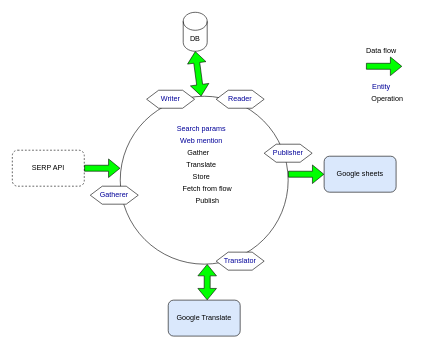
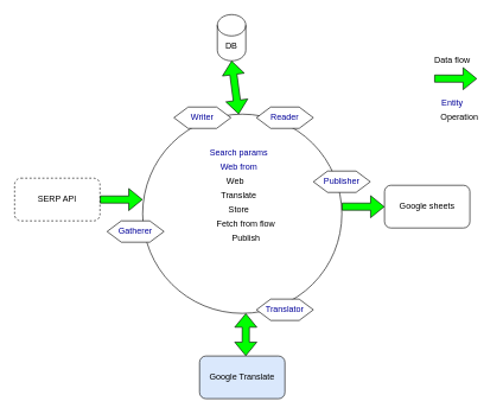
  <mxCell id="0" />
  <mxCell id="1" parent="0" />
  <mxCell id="2" value="" style="ellipse;whiteSpace=wrap;html=1;aspect=fixed;" vertex="1" parent="1"><mxGeometry x="200" y="160" width="280" height="280" as="geometry" /></mxCell>
- <mxCell id="3" value="Google sheets" style="rounded=1;whiteSpace=wrap;html=1;fillColor=#dae8fc;" vertex="1" parent="1"><mxGeometry x="540" y="260" width="120" height="60" as="geometry" /></mxCell>
+ <mxCell id="3" value="Google sheets" style="rounded=1;whiteSpace=wrap;html=1;" vertex="1" parent="1"><mxGeometry x="540" y="260" width="120" height="60" as="geometry" /></mxCell>
  <mxCell id="4" value="SERP API" style="rounded=1;whiteSpace=wrap;html=1;dashed=1;" vertex="1" parent="1"><mxGeometry x="20" y="250" width="120" height="60" as="geometry" /></mxCell>
  <mxCell id="5" value="DB&lt;br&gt;" style="shape=cylinder3;whiteSpace=wrap;html=1;boundedLbl=1;backgroundOutline=1;size=15;" vertex="1" parent="1"><mxGeometry x="305" y="20" width="40" height="65" as="geometry" /></mxCell>
  <mxCell id="6" value="" style="shape=flexArrow;endArrow=classic;startArrow=classic;html=1;rounded=0;exitX=0.482;exitY=0;exitDx=0;exitDy=0;entryX=0.5;entryY=1;entryDx=0;entryDy=0;entryPerimeter=0;exitPerimeter=0;fillColor=#00FF00;" edge="1" parent="1" source="2" target="5"><mxGeometry width="100" height="100" relative="1" as="geometry"><mxPoint x="160" y="200" as="sourcePoint" /><mxPoint x="260" y="100" as="targetPoint" /></mxGeometry></mxCell>
  <mxCell id="7" value="" style="shape=flexArrow;endArrow=classic;html=1;rounded=0;exitX=1;exitY=0.5;exitDx=0;exitDy=0;entryX=0;entryY=0.429;entryDx=0;entryDy=0;entryPerimeter=0;fillColor=#00FF00;" edge="1" parent="1" source="4" target="2"><mxGeometry width="50" height="50" relative="1" as="geometry"><mxPoint x="150" y="310" as="sourcePoint" /><mxPoint x="200" y="260" as="targetPoint" /></mxGeometry></mxCell>
  <mxCell id="8" value="Data flow&lt;br&gt;" style="text;html=1;resizable=0;autosize=1;align=center;verticalAlign=middle;points=[];fillColor=none;strokeColor=none;rounded=0;" vertex="1" parent="1"><mxGeometry x="600" y="70" width="70" height="30" as="geometry" /></mxCell>
  <mxCell id="9" value="" style="shape=flexArrow;endArrow=classic;html=1;rounded=0;exitX=1;exitY=0.5;exitDx=0;exitDy=0;entryX=0;entryY=0.429;entryDx=0;entryDy=0;entryPerimeter=0;fillColor=#00FF00;" edge="1" parent="1"><mxGeometry width="50" height="50" relative="1" as="geometry"><mxPoint x="480" y="290" as="sourcePoint" /><mxPoint x="540" y="290.12" as="targetPoint" /></mxGeometry></mxCell>
  <mxCell id="10" value="" style="shape=flexArrow;endArrow=classic;html=1;rounded=0;exitX=1;exitY=0.5;exitDx=0;exitDy=0;entryX=0;entryY=0.429;entryDx=0;entryDy=0;entryPerimeter=0;fillColor=#00FF00;" edge="1" parent="1"><mxGeometry width="50" height="50" relative="1" as="geometry"><mxPoint x="610" y="110" as="sourcePoint" /><mxPoint x="670" y="110.12" as="targetPoint" /></mxGeometry></mxCell>
  <mxCell id="11" value="Google Translate" style="rounded=1;whiteSpace=wrap;html=1;fillColor=#dae8fc;" vertex="1" parent="1"><mxGeometry x="280" y="500" width="120" height="60" as="geometry" /></mxCell>
  <mxCell id="12" value="" style="shape=flexArrow;endArrow=classic;startArrow=classic;html=1;rounded=0;exitX=0.482;exitY=0;exitDx=0;exitDy=0;entryX=0.5;entryY=1;entryDx=0;entryDy=0;entryPerimeter=0;exitPerimeter=0;fillColor=#00FF00;" edge="1" parent="1"><mxGeometry width="100" height="100" relative="1" as="geometry"><mxPoint x="344.96" y="500" as="sourcePoint" /><mxPoint x="345" y="440" as="targetPoint" /></mxGeometry></mxCell>
- <mxCell id="13" value="Web mention&lt;br&gt;" style="text;html=1;resizable=0;autosize=1;align=center;verticalAlign=middle;points=[];fillColor=none;strokeColor=none;rounded=0;fontColor=#000099;" vertex="1" parent="1"><mxGeometry x="290" y="220" width="90" height="30" as="geometry" /></mxCell>
+ <mxCell id="13" value="Web from&lt;br&gt;" style="text;html=1;resizable=0;autosize=1;align=center;verticalAlign=middle;points=[];fillColor=none;strokeColor=none;rounded=0;fontColor=#000099;" vertex="1" parent="1"><mxGeometry x="290" y="220" width="90" height="30" as="geometry" /></mxCell>
  <mxCell id="14" value="Translate&lt;br&gt;" style="text;html=1;resizable=0;autosize=1;align=center;verticalAlign=middle;points=[];fillColor=none;strokeColor=none;rounded=0;" vertex="1" parent="1"><mxGeometry x="300" y="260" width="70" height="30" as="geometry" /></mxCell>
  <mxCell id="15" value="Entity&lt;br&gt;" style="text;html=1;resizable=0;autosize=1;align=center;verticalAlign=middle;points=[];fillColor=none;strokeColor=none;rounded=0;fontColor=#000099;" vertex="1" parent="1"><mxGeometry x="610" y="130" width="50" height="30" as="geometry" /></mxCell>
  <mxCell id="16" value="Operation&lt;br&gt;" style="text;html=1;resizable=0;autosize=1;align=center;verticalAlign=middle;points=[];fillColor=none;strokeColor=none;rounded=0;" vertex="1" parent="1"><mxGeometry x="605" y="150" width="80" height="30" as="geometry" /></mxCell>
  <mxCell id="17" value="Store&lt;br&gt;" style="text;html=1;resizable=0;autosize=1;align=center;verticalAlign=middle;points=[];fillColor=none;strokeColor=none;rounded=0;" vertex="1" parent="1"><mxGeometry x="310" y="280" width="50" height="30" as="geometry" /></mxCell>
  <mxCell id="18" value="Fetch from flow&lt;br&gt;" style="text;html=1;resizable=0;autosize=1;align=center;verticalAlign=middle;points=[];fillColor=none;strokeColor=none;rounded=0;" vertex="1" parent="1"><mxGeometry x="290" y="300" width="110" height="30" as="geometry" /></mxCell>
- <mxCell id="19" value="Gather&lt;br&gt;" style="text;html=1;resizable=0;autosize=1;align=center;verticalAlign=middle;points=[];fillColor=none;strokeColor=none;rounded=0;" vertex="1" parent="1"><mxGeometry x="300" y="240" width="60" height="30" as="geometry" /></mxCell>
+ <mxCell id="19" value="Web&lt;br&gt;" style="text;html=1;resizable=0;autosize=1;align=center;verticalAlign=middle;points=[];fillColor=none;strokeColor=none;rounded=0;" vertex="1" parent="1"><mxGeometry x="300" y="240" width="60" height="30" as="geometry" /></mxCell>
  <mxCell id="20" value="Publish&lt;br&gt;" style="text;html=1;resizable=0;autosize=1;align=center;verticalAlign=middle;points=[];fillColor=none;strokeColor=none;rounded=0;" vertex="1" parent="1"><mxGeometry x="315" y="320" width="60" height="30" as="geometry" /></mxCell>
  <mxCell id="21" value="Gatherer" style="shape=hexagon;perimeter=hexagonPerimeter2;whiteSpace=wrap;html=1;fixedSize=1;fontColor=#000099;" vertex="1" parent="1"><mxGeometry x="150" y="310" width="80" height="30" as="geometry" /></mxCell>
  <mxCell id="22" value="Translator" style="shape=hexagon;perimeter=hexagonPerimeter2;whiteSpace=wrap;html=1;fixedSize=1;fontColor=#000099;" vertex="1" parent="1"><mxGeometry x="360" y="420" width="80" height="30" as="geometry" /></mxCell>
  <mxCell id="23" value="Publisher" style="shape=hexagon;perimeter=hexagonPerimeter2;whiteSpace=wrap;html=1;fixedSize=1;fontColor=#000099;" vertex="1" parent="1"><mxGeometry x="440" y="240" width="80" height="30" as="geometry" /></mxCell>
  <mxCell id="24" value="Writer" style="shape=hexagon;perimeter=hexagonPerimeter2;whiteSpace=wrap;html=1;fixedSize=1;fontColor=#000099;" vertex="1" parent="1"><mxGeometry x="244" y="150" width="80" height="30" as="geometry" /></mxCell>
  <mxCell id="25" value="Reader" style="shape=hexagon;perimeter=hexagonPerimeter2;whiteSpace=wrap;html=1;fixedSize=1;fontColor=#000099;" vertex="1" parent="1"><mxGeometry x="360" y="150" width="80" height="30" as="geometry" /></mxCell>
  <mxCell id="26" value="Search params" style="text;html=1;resizable=0;autosize=1;align=center;verticalAlign=middle;points=[];fillColor=none;strokeColor=none;rounded=0;fontColor=#000099;" vertex="1" parent="1"><mxGeometry x="285" y="200" width="100" height="30" as="geometry" /></mxCell>
